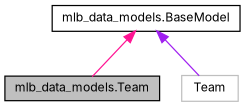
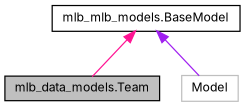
  digraph {
    fontname=Inter
    node [color=black fillcolor=white fontname=Inter fontsize=10 shape=record style=filled]
    edge [dir=back fontname=Inter fontsize=10 labelfontname=Helvetica labelfontsize=10 style=solid]
    n1 [fillcolor=grey75 fontcolor=black height=0.2 label="mlb_data_models.Team" width=0.4]
-   n2 [height=0.2 label="mlb_data_models.BaseModel" width=0.4]
-   n3 [color=grey75 height=0.2 label=Team width=0.4]
+   n2 [height=0.2 label="mlb_mlb_models.BaseModel" width=0.4]
+   n3 [color=grey75 height=0.2 label=Model width=0.4]
    n2 -> n1 [color=deeppink]
    n2 -> n3 [color=purple]
  }
